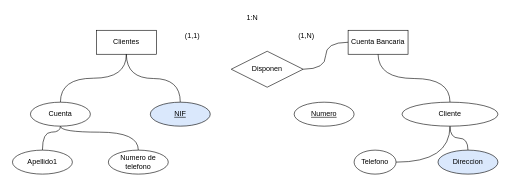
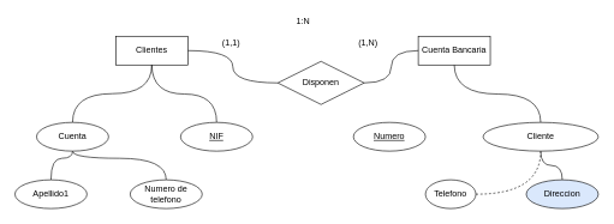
  <mxCell id="0" />
  <mxCell id="1" parent="0" />
+ <mxCell id="2" style="edgeStyle=orthogonalEdgeStyle;curved=1;rounded=0;orthogonalLoop=1;jettySize=auto;html=1;entryX=0;entryY=0.5;entryDx=0;entryDy=0;endArrow=none;endFill=0;" parent="1" source="3" target="6" edge="1"><mxGeometry relative="1" as="geometry" /></mxCell>
  <mxCell id="3" value="Clientes" style="whiteSpace=wrap;html=1;align=center;" parent="1" vertex="1"><mxGeometry x="160" y="50" width="100" height="40" as="geometry" /></mxCell>
  <mxCell id="4" value="Cuenta Bancaria" style="whiteSpace=wrap;html=1;align=center;" parent="1" vertex="1"><mxGeometry x="580" y="50" width="100" height="40" as="geometry" /></mxCell>
  <mxCell id="5" style="edgeStyle=orthogonalEdgeStyle;curved=1;rounded=0;orthogonalLoop=1;jettySize=auto;html=1;entryX=0;entryY=0.5;entryDx=0;entryDy=0;endArrow=none;endFill=0;" parent="1" source="6" target="4" edge="1"><mxGeometry relative="1" as="geometry" /></mxCell>
  <mxCell id="6" value="Disponen" style="shape=rhombus;perimeter=rhombusPerimeter;whiteSpace=wrap;html=1;align=center;" parent="1" vertex="1"><mxGeometry x="385" y="85" width="120" height="60" as="geometry" /></mxCell>
  <mxCell id="7" value="Numero" style="ellipse;whiteSpace=wrap;html=1;align=center;fontStyle=4;" parent="1" vertex="1"><mxGeometry x="490" y="170" width="100" height="40" as="geometry" /></mxCell>
  <mxCell id="8" style="edgeStyle=orthogonalEdgeStyle;curved=1;rounded=0;orthogonalLoop=1;jettySize=auto;html=1;endArrow=none;endFill=0;exitX=0.5;exitY=0;exitDx=0;exitDy=0;" parent="1" source="9" edge="1"><mxGeometry relative="1" as="geometry"><mxPoint x="210" y="90" as="targetPoint" /></mxGeometry></mxCell>
- <mxCell id="9" value="NIF" style="ellipse;whiteSpace=wrap;html=1;align=center;fontStyle=4;fillColor=#dae8fc;" parent="1" vertex="1"><mxGeometry x="250" y="170" width="100" height="40" as="geometry" /></mxCell>
- <mxCell id="10" style="edgeStyle=orthogonalEdgeStyle;curved=1;rounded=0;orthogonalLoop=1;jettySize=auto;html=1;entryX=0.5;entryY=1;entryDx=0;entryDy=0;endArrow=none;endFill=0;" parent="1" source="11" target="19" edge="1"><mxGeometry relative="1" as="geometry" /></mxCell>
+ <mxCell id="9" value="NIF" style="ellipse;whiteSpace=wrap;html=1;align=center;fontStyle=4;" parent="1" vertex="1"><mxGeometry x="250" y="170" width="100" height="40" as="geometry" /></mxCell>
+ <mxCell id="10" style="edgeStyle=orthogonalEdgeStyle;curved=1;rounded=0;orthogonalLoop=1;jettySize=auto;html=1;entryX=0.5;entryY=1;entryDx=0;entryDy=0;endArrow=none;endFill=0;dashed=1;" parent="1" source="11" target="19" edge="1"><mxGeometry relative="1" as="geometry" /></mxCell>
  <mxCell id="11" value="Telefono" style="ellipse;whiteSpace=wrap;html=1;align=center;" parent="1" vertex="1"><mxGeometry x="590" y="250" width="70" height="40" as="geometry" /></mxCell>
  <mxCell id="12" style="edgeStyle=orthogonalEdgeStyle;curved=1;rounded=0;orthogonalLoop=1;jettySize=auto;html=1;entryX=0.5;entryY=1;entryDx=0;entryDy=0;endArrow=none;endFill=0;" parent="1" source="13" target="21" edge="1"><mxGeometry relative="1" as="geometry"><Array as="points"><mxPoint x="230" y="220" /><mxPoint x="100" y="220" /></Array></mxGeometry></mxCell>
  <mxCell id="13" value="Numero de telefono" style="ellipse;whiteSpace=wrap;html=1;align=center;" parent="1" vertex="1"><mxGeometry x="180" y="250" width="100" height="40" as="geometry" /></mxCell>
  <mxCell id="14" style="edgeStyle=orthogonalEdgeStyle;curved=1;rounded=0;orthogonalLoop=1;jettySize=auto;html=1;entryX=0.5;entryY=1;entryDx=0;entryDy=0;endArrow=none;endFill=0;" parent="1" source="15" target="21" edge="1"><mxGeometry relative="1" as="geometry"><Array as="points"><mxPoint x="70" y="220" /><mxPoint x="100" y="220" /></Array></mxGeometry></mxCell>
  <mxCell id="15" value="Apellido1" style="ellipse;whiteSpace=wrap;html=1;align=center;" parent="1" vertex="1"><mxGeometry y="250" width="100" height="40" as="geometry" x="20" /></mxCell>
  <mxCell id="16" style="edgeStyle=orthogonalEdgeStyle;curved=1;rounded=0;orthogonalLoop=1;jettySize=auto;html=1;endArrow=none;endFill=0;" parent="1" source="17" target="19" edge="1"><mxGeometry relative="1" as="geometry" /></mxCell>
  <mxCell id="17" value="Direccion" style="ellipse;whiteSpace=wrap;html=1;align=center;fillColor=#dae8fc;" parent="1" vertex="1"><mxGeometry x="730" y="250" width="100" height="40" as="geometry" /></mxCell>
  <mxCell id="18" style="edgeStyle=orthogonalEdgeStyle;curved=1;rounded=0;orthogonalLoop=1;jettySize=auto;html=1;endArrow=none;endFill=0;exitX=0.5;exitY=0;exitDx=0;exitDy=0;" parent="1" source="19" edge="1"><mxGeometry relative="1" as="geometry"><mxPoint x="630" y="90" as="targetPoint" /></mxGeometry></mxCell>
  <mxCell id="19" value="Cliente" style="ellipse;whiteSpace=wrap;html=1;align=center;" parent="1" vertex="1"><mxGeometry x="670" y="170" width="160" height="40" as="geometry" /></mxCell>
  <mxCell id="20" style="edgeStyle=orthogonalEdgeStyle;curved=1;rounded=0;orthogonalLoop=1;jettySize=auto;html=1;endArrow=none;endFill=0;entryX=0.5;entryY=1;entryDx=0;entryDy=0;exitX=0.5;exitY=0;exitDx=0;exitDy=0;" parent="1" source="21" target="3" edge="1"><mxGeometry relative="1" as="geometry"><mxPoint x="100" y="140" as="targetPoint" /></mxGeometry></mxCell>
  <mxCell id="21" value="Cuenta" style="ellipse;whiteSpace=wrap;html=1;align=center;" parent="1" vertex="1"><mxGeometry x="50" y="170" width="100" height="40" as="geometry" /></mxCell>
  <mxCell id="22" value="(1,1)" style="text;html=1;align=center;verticalAlign=middle;resizable=0;points=[];autosize=1;" parent="1" vertex="1"><mxGeometry x="300" y="50" width="40" height="20" as="geometry" /></mxCell>
  <mxCell id="23" value="(1,N)" style="text;html=1;align=center;verticalAlign=middle;resizable=0;points=[];autosize=1;" parent="1" vertex="1"><mxGeometry x="490" y="50" width="40" height="20" as="geometry" /></mxCell>
  <mxCell id="24" value="1:N" style="text;html=1;align=center;verticalAlign=middle;resizable=0;points=[];autosize=1;" parent="1" vertex="1"><mxGeometry x="405" y="20" width="30" height="20" as="geometry" /></mxCell>
